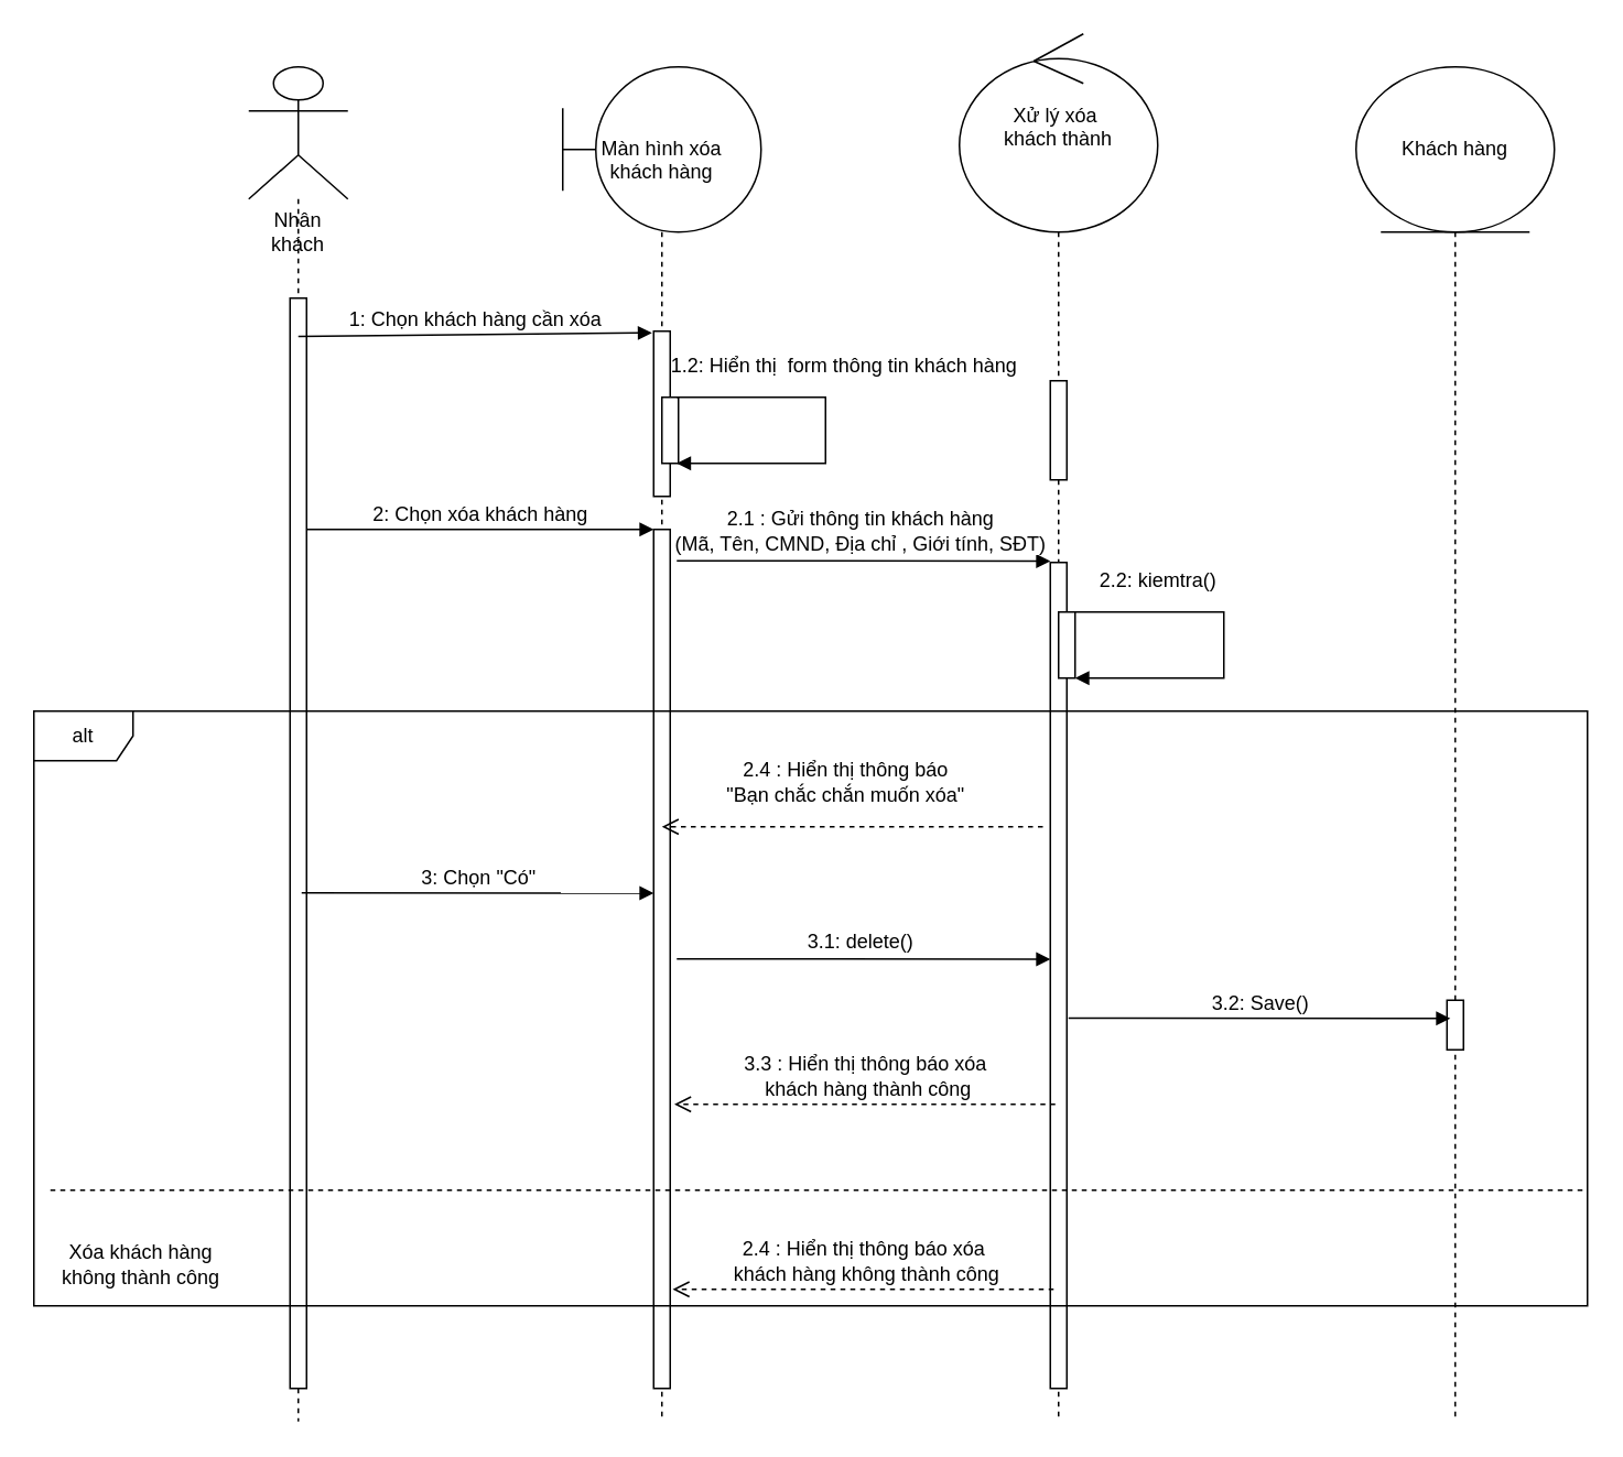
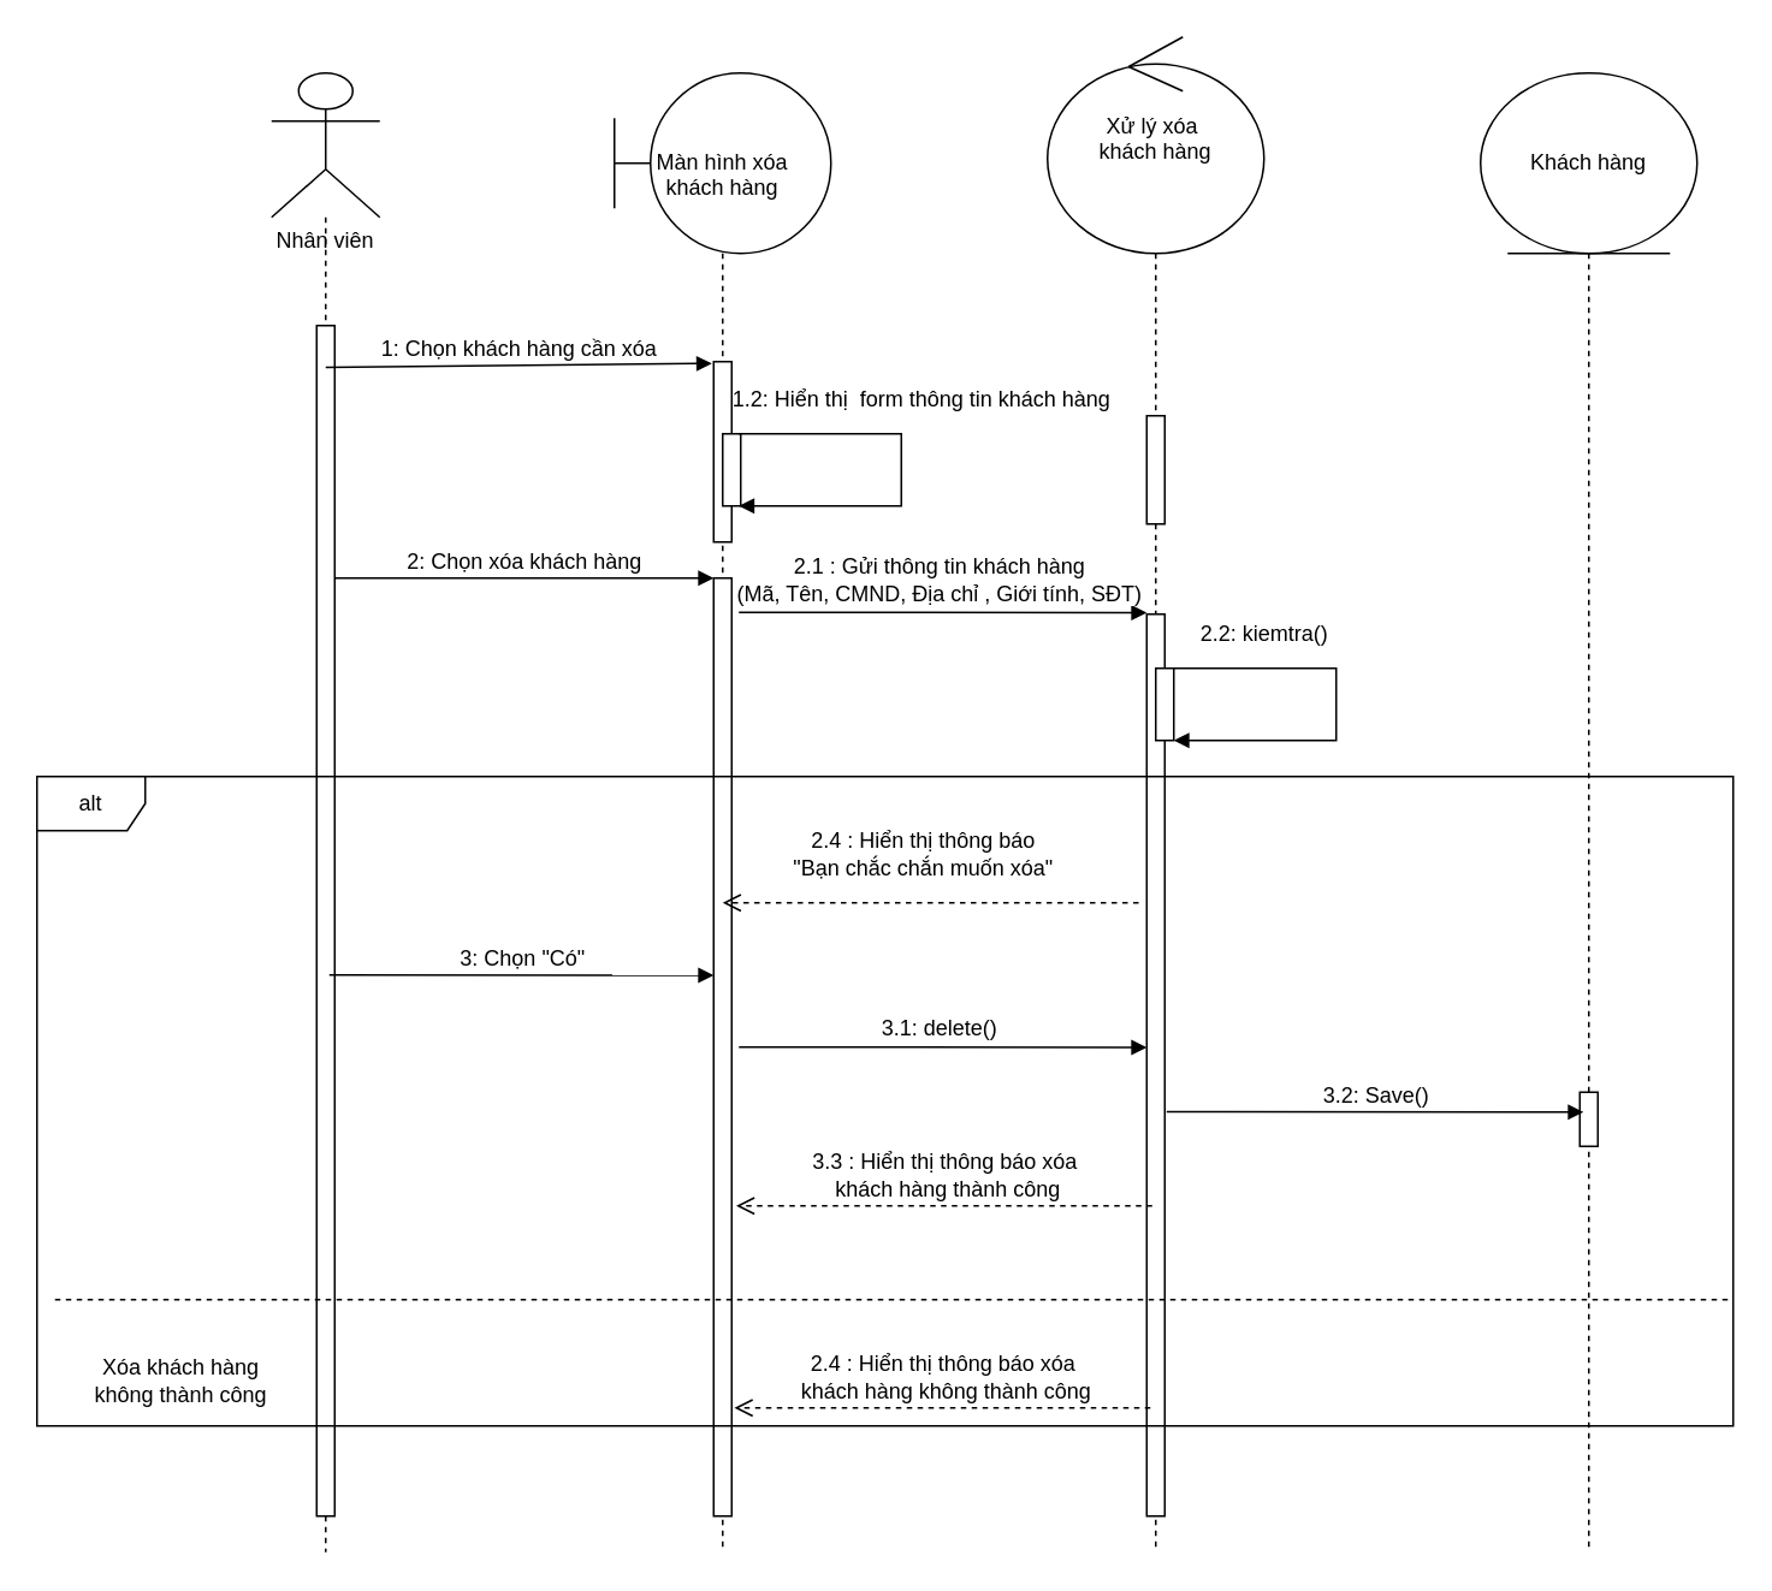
  <mxCell id="0" />
  <mxCell id="1" parent="0" />
- <mxCell id="2" value="&lt;br&gt;&lt;br&gt;&lt;br&gt;Nhân khách" style="shape=umlLifeline;participant=umlActor;perimeter=lifelinePerimeter;whiteSpace=wrap;html=1;container=1;collapsible=0;recursiveResize=0;verticalAlign=top;spacingTop=36;outlineConnect=0;size=80;" parent="1" vertex="1"><mxGeometry x="150" y="40" width="60" height="820" as="geometry" /></mxCell>
+ <mxCell id="2" value="&lt;br&gt;&lt;br&gt;&lt;br&gt;Nhân viên" style="shape=umlLifeline;participant=umlActor;perimeter=lifelinePerimeter;whiteSpace=wrap;html=1;container=1;collapsible=0;recursiveResize=0;verticalAlign=top;spacingTop=36;outlineConnect=0;size=80;" parent="1" vertex="1"><mxGeometry x="150" y="40" width="60" height="820" as="geometry" /></mxCell>
  <mxCell id="3" value="" style="html=1;points=[];perimeter=orthogonalPerimeter;" parent="2" vertex="1"><mxGeometry x="25" y="140" width="10" height="660" as="geometry" /></mxCell>
  <mxCell id="4" value="Màn hình xóa&lt;br&gt;khách hàng" style="shape=umlLifeline;participant=umlBoundary;perimeter=lifelinePerimeter;whiteSpace=wrap;html=1;container=1;collapsible=0;recursiveResize=0;verticalAlign=top;spacingTop=36;outlineConnect=0;size=100;" parent="1" vertex="1"><mxGeometry x="340" y="40" width="120" height="820" as="geometry" /></mxCell>
  <mxCell id="5" value="" style="html=1;points=[];perimeter=orthogonalPerimeter;" parent="4" vertex="1"><mxGeometry x="55" y="160" width="10" height="100" as="geometry" /></mxCell>
  <mxCell id="6" value="" style="html=1;points=[];perimeter=orthogonalPerimeter;fontSize=12;" parent="4" vertex="1"><mxGeometry x="55" y="280" width="10" height="520" as="geometry" /></mxCell>
- <mxCell id="7" value="Xử lý xóa&amp;nbsp;&lt;br&gt;khách thành" style="shape=umlLifeline;participant=umlControl;perimeter=lifelinePerimeter;whiteSpace=wrap;html=1;container=1;collapsible=0;recursiveResize=0;verticalAlign=top;spacingTop=36;outlineConnect=0;size=120;" parent="1" vertex="1"><mxGeometry x="580" width="120" height="840" as="geometry" y="20" /></mxCell>
+ <mxCell id="7" value="Xử lý xóa&amp;nbsp;&lt;br&gt;khách hàng" style="shape=umlLifeline;participant=umlControl;perimeter=lifelinePerimeter;whiteSpace=wrap;html=1;container=1;collapsible=0;recursiveResize=0;verticalAlign=top;spacingTop=36;outlineConnect=0;size=120;" parent="1" vertex="1"><mxGeometry x="580" width="120" height="840" as="geometry" y="20" /></mxCell>
  <mxCell id="8" value="" style="html=1;points=[];perimeter=orthogonalPerimeter;fontSize=12;" parent="7" vertex="1"><mxGeometry x="55" y="210" width="10" height="60" as="geometry" /></mxCell>
  <mxCell id="9" value="" style="html=1;points=[];perimeter=orthogonalPerimeter;fontSize=12;" parent="7" vertex="1"><mxGeometry x="55" y="320" width="10" height="500" as="geometry" /></mxCell>
  <mxCell id="10" value="Khách hàng" style="shape=umlLifeline;participant=umlEntity;perimeter=lifelinePerimeter;whiteSpace=wrap;html=1;container=1;collapsible=0;recursiveResize=0;verticalAlign=top;spacingTop=36;outlineConnect=0;size=100;" parent="1" vertex="1"><mxGeometry x="820" y="40" width="120" height="820" as="geometry" /></mxCell>
  <mxCell id="11" value="" style="html=1;points=[];perimeter=orthogonalPerimeter;fontSize=12;" parent="10" vertex="1"><mxGeometry x="55" y="565" width="10" height="30" as="geometry" /></mxCell>
  <mxCell id="12" value="1: Chọn khách hàng cần xóa" style="html=1;verticalAlign=bottom;endArrow=block;exitX=1.1;exitY=0.035;exitDx=0;exitDy=0;exitPerimeter=0;fontSize=12;" parent="1" edge="1"><mxGeometry width="80" relative="1" as="geometry"><mxPoint x="180" y="203.1" as="sourcePoint" /><mxPoint x="394" y="201" as="targetPoint" /></mxGeometry></mxCell>
  <mxCell id="13" value="" style="html=1;points=[];perimeter=orthogonalPerimeter;fontSize=12;" parent="1" vertex="1"><mxGeometry x="400" y="240" width="10" height="40" as="geometry" /></mxCell>
  <mxCell id="14" value="1.2: Hiển thị&amp;nbsp; form thông tin khách hàng" style="html=1;verticalAlign=bottom;endArrow=block;fontSize=12;rounded=0;" parent="1" edge="1"><mxGeometry x="-0.182" y="15" width="80" relative="1" as="geometry"><mxPoint x="409" y="240" as="sourcePoint" /><mxPoint x="409" y="280" as="targetPoint" /><Array as="points"><mxPoint x="499" y="240" /><mxPoint x="499" y="280" /></Array><mxPoint x="-4" y="-10" as="offset" /></mxGeometry></mxCell>
  <mxCell id="15" value="2: Chọn xóa khách hàng" style="html=1;verticalAlign=bottom;endArrow=block;fontSize=12;" parent="1" edge="1"><mxGeometry width="80" relative="1" as="geometry"><mxPoint x="185" y="320" as="sourcePoint" /><mxPoint x="395" y="320" as="targetPoint" /></mxGeometry></mxCell>
  <mxCell id="16" value="2.1 : Gửi thông tin khách hàng &lt;br&gt;(Mã, Tên, CMND, Địa chỉ , Giới tính, SĐT)" style="html=1;verticalAlign=bottom;endArrow=block;fontSize=12;entryX=0.1;entryY=-0.002;entryDx=0;entryDy=0;entryPerimeter=0;" parent="1" edge="1"><mxGeometry x="-0.017" y="1" width="80" relative="1" as="geometry"><mxPoint x="409" y="339" as="sourcePoint" /><mxPoint x="635" y="339.16" as="targetPoint" /><mxPoint as="offset" /></mxGeometry></mxCell>
  <mxCell id="17" value="" style="html=1;points=[];perimeter=orthogonalPerimeter;fontSize=12;" parent="1" vertex="1"><mxGeometry x="640" y="370" width="10" height="40" as="geometry" /></mxCell>
  <mxCell id="18" value="2.2: kiemtra()" style="html=1;verticalAlign=bottom;endArrow=block;fontSize=12;rounded=0;" parent="1" edge="1"><mxGeometry x="-0.545" y="10" width="80" relative="1" as="geometry"><mxPoint x="650" y="370" as="sourcePoint" /><mxPoint x="650" y="410" as="targetPoint" /><Array as="points"><mxPoint x="740" y="370" /><mxPoint x="740" y="410" /></Array><mxPoint as="offset" /></mxGeometry></mxCell>
  <mxCell id="19" value="3.2: Save()" style="html=1;verticalAlign=bottom;endArrow=block;fontSize=12;entryX=0.2;entryY=0.333;entryDx=0;entryDy=0;entryPerimeter=0;exitX=1.1;exitY=0.333;exitDx=0;exitDy=0;exitPerimeter=0;" parent="1" edge="1"><mxGeometry width="80" relative="1" as="geometry"><mxPoint x="646" y="615.86" as="sourcePoint" /><mxPoint x="877" y="615.99" as="targetPoint" /></mxGeometry></mxCell>
  <mxCell id="20" value="3.3 : Hiển thị thông báo xóa&lt;br&gt;&amp;nbsp;khách hàng thành công" style="html=1;verticalAlign=bottom;endArrow=open;dashed=1;endSize=8;fontSize=12;" parent="1" edge="1"><mxGeometry relative="1" as="geometry"><mxPoint x="638" y="668" as="sourcePoint" /><mxPoint x="407.5" y="668" as="targetPoint" /></mxGeometry></mxCell>
  <mxCell id="21" value="" style="endArrow=none;dashed=1;html=1;fontSize=12;" parent="1" edge="1"><mxGeometry width="50" height="50" relative="1" as="geometry"><mxPoint x="30" y="720" as="sourcePoint" /><mxPoint x="960" y="720" as="targetPoint" /></mxGeometry></mxCell>
  <mxCell id="22" value="2.4 : Hiển thị thông báo xóa&lt;br&gt;&amp;nbsp;khách hàng không thành công" style="html=1;verticalAlign=bottom;endArrow=open;dashed=1;endSize=8;fontSize=12;" parent="1" edge="1"><mxGeometry relative="1" as="geometry"><mxPoint x="637" y="780" as="sourcePoint" /><mxPoint x="406.5" y="780" as="targetPoint" /></mxGeometry></mxCell>
  <mxCell id="23" value="alt" style="shape=umlFrame;whiteSpace=wrap;html=1;fontSize=12;" parent="1" vertex="1"><mxGeometry x="20" y="430" width="940" height="360" as="geometry" /></mxCell>
- <mxCell id="24" value="Xóa khách hàng không thành công" style="text;html=1;strokeColor=none;fillColor=none;align=center;verticalAlign=middle;whiteSpace=wrap;rounded=0;fontSize=12;" parent="1" vertex="1"><mxGeometry x="35" y="750" width="100" height="30" as="geometry" /></mxCell>
+ <mxCell id="24" value="Xóa khách hàng không thành công" style="text;html=1;strokeColor=none;fillColor=none;align=center;verticalAlign=middle;whiteSpace=wrap;rounded=0;fontSize=12;" parent="1" vertex="1"><mxGeometry x="50" y="750" width="100" height="30" as="geometry" /></mxCell>
  <mxCell id="25" value="2.4 : Hiển thị thông báo &lt;br&gt;&quot;Bạn chắc chắn muốn xóa&quot;" style="html=1;verticalAlign=bottom;endArrow=open;dashed=1;endSize=8;fontSize=12;" parent="1" edge="1"><mxGeometry x="0.041" y="-10" relative="1" as="geometry"><mxPoint x="630.5" y="500" as="sourcePoint" /><mxPoint x="400" y="500" as="targetPoint" /><mxPoint as="offset" /></mxGeometry></mxCell>
  <mxCell id="26" value="3: Chọn &quot;Có&quot;" style="html=1;verticalAlign=bottom;endArrow=block;fontSize=12;exitX=1.2;exitY=0.233;exitDx=0;exitDy=0;exitPerimeter=0;" parent="1" edge="1"><mxGeometry width="80" relative="1" as="geometry"><mxPoint x="182" y="540" as="sourcePoint" /><mxPoint x="395" y="540.2" as="targetPoint" /></mxGeometry></mxCell>
  <mxCell id="27" value="3.1: delete()" style="html=1;verticalAlign=bottom;endArrow=block;fontSize=12;entryX=0.1;entryY=-0.002;entryDx=0;entryDy=0;entryPerimeter=0;" parent="1" edge="1"><mxGeometry x="-0.017" y="1" width="80" relative="1" as="geometry"><mxPoint x="409" y="580" as="sourcePoint" /><mxPoint x="635" y="580.16" as="targetPoint" /><mxPoint as="offset" /></mxGeometry></mxCell>
